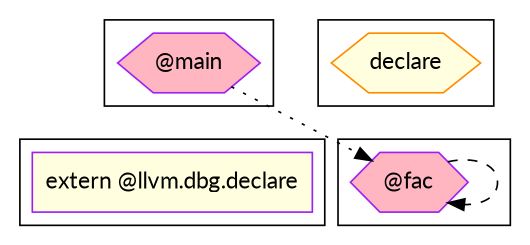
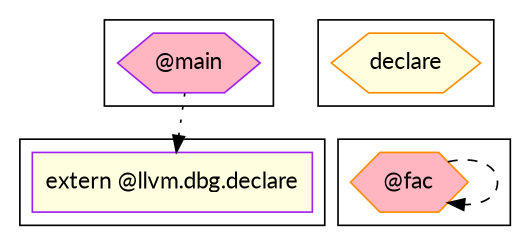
  digraph {
    fontname=Lato
    node [color=purple fillcolor=lightyellow fontname=Lato shape=hexagon style=filled]
    edge [fontname=Lato]
    n1 [label="extern @llvm.dbg.declare" shape=box]
    n2 [fillcolor=lightpink label="@main"]
-   n3 [fillcolor=lightpink label="@fac"]
+   n3 [color=darkorange fillcolor=lightpink label="@fac"]
    n4 [color=darkorange label=declare]
    subgraph cluster_1 {
      n1
    }
    subgraph cluster_2 {
      n2
    }
    subgraph cluster_3 {
      n3
    }
    subgraph cluster_4 {
      n4
    }
-   n2 -> n3 [style=dotted]
+   n2 -> n1 [style=dotted]
    n3 -> n3 [style=dashed]
  }
